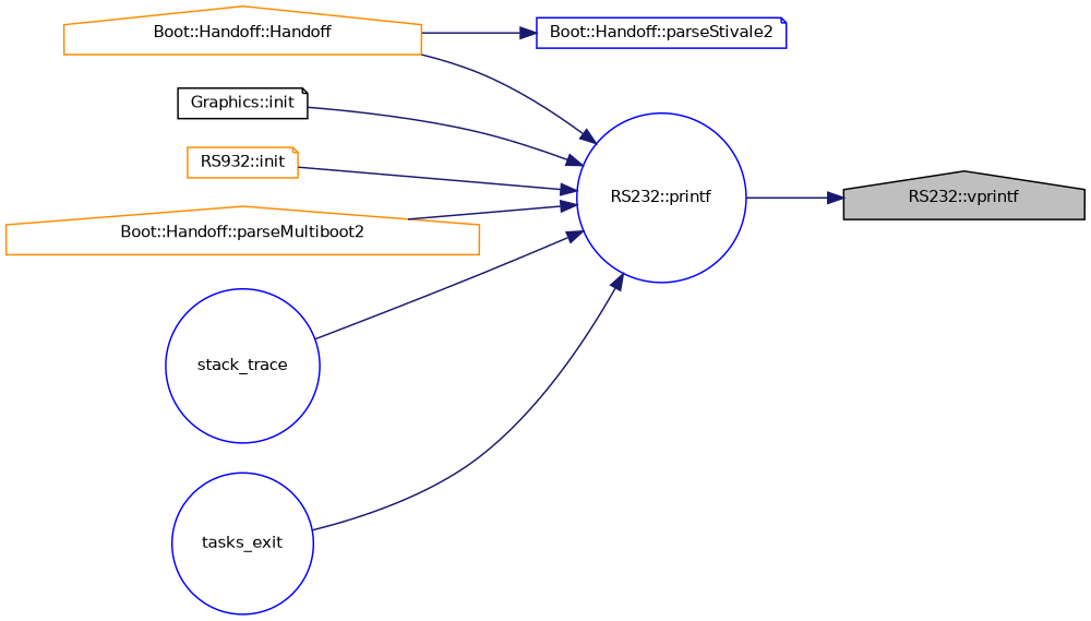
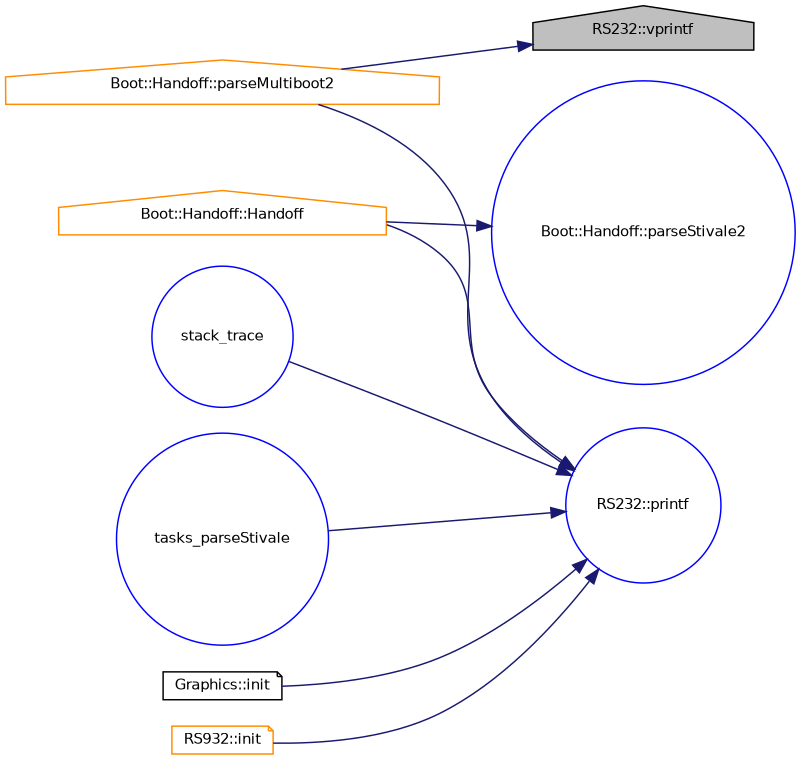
  digraph {
    rankdir=RL
    node [color=blue fillcolor=white fontname=Helvetica fontsize=10 shape=house style=filled]
    edge [color=midnightblue dir=back fontname=Helvetica fontsize=10 labelfontname=Helvetica labelfontsize=10 style=solid]
    n1 [color=black fillcolor=grey75 fontcolor=black height=0.2 label="RS232::vprintf" width=0.4]
    n2 [height=0.2 label="RS232::printf" shape=circle width=0.4]
    n3 [color=darkorange height=0.2 label="Boot::Handoff::Handoff" width=0.4]
    n4 [color=black height=0.2 label="Graphics::init" shape=note width=0.4]
    n5 [color=darkorange height=0.2 label="RS932::init" shape=note width=0.4]
    n6 [color=darkorange height=0.2 label="Boot::Handoff::parseMultiboot2" width=0.4]
    n7 [height=0.2 label=stack_trace shape=circle width=0.4]
-   n8 [height=0.2 label=tasks_exit shape=circle width=0.4]
-   n9 [height=0.2 label="Boot::Handoff::parseStivale2" shape=note width=0.4]
-   n1 -> n2
+   n8 [height=0.2 label=tasks_parseStivale shape=circle width=0.4]
+   n9 [height=0.2 label="Boot::Handoff::parseStivale2" shape=circle width=0.4]
+   n1 -> n6
    n2 -> n3
    n2 -> n4
    n2 -> n5
    n2 -> n6
    n2 -> n7
    n2 -> n8
    n9 -> n3
  }
